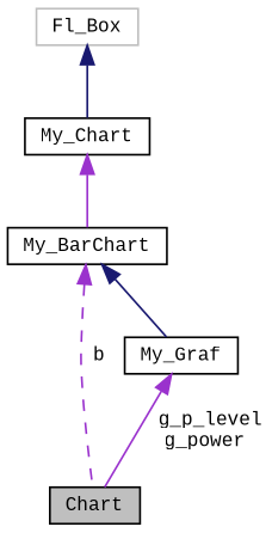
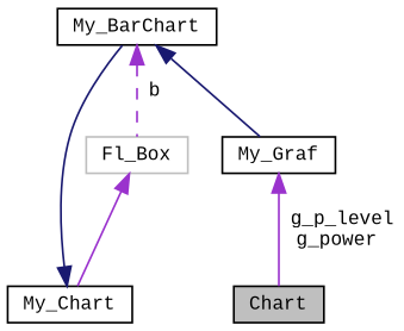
  digraph {
    fontname="Liberation Mono"
    node [color=black fillcolor=white fontname="Liberation Mono" fontsize=10 shape=record style=filled]
    edge [color=midnightblue dir=back fontname="Liberation Mono" fontsize=10 labelfontname=Helvetica labelfontsize=10 style=solid]
    n1 [fillcolor=grey75 fontcolor=black height=0.2 label=Chart width=0.4]
    n2 [height=0.2 label=My_Graf width=0.4]
    n3 [height=0.2 label=My_Chart width=0.4]
    n4 [height=0.2 label=My_BarChart width=0.4]
    n5 [color=grey75 height=0.2 label=Fl_Box width=0.4]
    n2 -> n1 [color=darkorchid3 label=" g_p_level\ng_power"]
-   n3 -> n4 [color=darkorchid3]
-   n4 -> n1 [color=darkorchid3 label=" b" style=dashed]
+   n3 -> n4
+   n4 -> n5 [color=darkorchid3 label=" b" style=dashed]
    n4 -> n2
-   n5 -> n3
+   n5 -> n3 [color=darkorchid3]
  }
